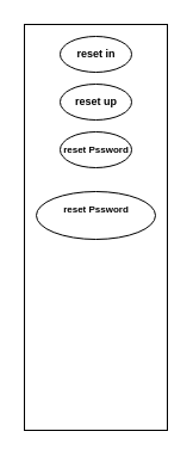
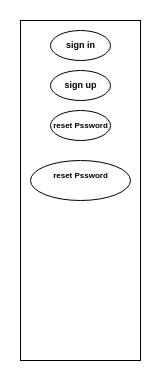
  <mxCell id="0" />
  <mxCell id="1" parent="0" />
  <mxCell id="2" value="" style="rounded=0;whiteSpace=wrap;html=1;" vertex="1" parent="1"><mxGeometry x="20" y="20" width="120" height="340" as="geometry" /></mxCell>
  <mxCell id="3" value="" style="ellipse;whiteSpace=wrap;html=1;" vertex="1" parent="1"><mxGeometry x="50" y="30" width="60" height="30" as="geometry" /></mxCell>
  <mxCell id="4" value="" style="ellipse;whiteSpace=wrap;html=1;" vertex="1" parent="1"><mxGeometry x="50" y="70" width="60" height="30" as="geometry" /></mxCell>
  <mxCell id="5" value="" style="ellipse;whiteSpace=wrap;html=1;" vertex="1" parent="1"><mxGeometry x="50" y="110" width="60" height="30" as="geometry" /></mxCell>
- <mxCell id="6" value="&lt;font style=&quot;font-size: 9px;&quot;&gt;reset in&lt;/font&gt;" style="text;strokeColor=none;fillColor=none;html=1;fontSize=24;fontStyle=1;verticalAlign=middle;align=center;" vertex="1" parent="1"><mxGeometry x="30" y="20" width="100" height="40" as="geometry" /></mxCell>
- <mxCell id="7" value="&lt;font style=&quot;font-size: 9px;&quot;&gt;reset up&lt;/font&gt;" style="text;strokeColor=none;fillColor=none;html=1;fontSize=24;fontStyle=1;verticalAlign=middle;align=center;" vertex="1" parent="1"><mxGeometry x="30" y="60" width="100" height="40" as="geometry" /></mxCell>
+ <mxCell id="6" value="&lt;font style=&quot;font-size: 9px;&quot;&gt;sign in&lt;/font&gt;" style="text;strokeColor=none;fillColor=none;html=1;fontSize=24;fontStyle=1;verticalAlign=middle;align=center;" vertex="1" parent="1"><mxGeometry x="30" y="20" width="100" height="40" as="geometry" /></mxCell>
+ <mxCell id="7" value="&lt;font style=&quot;font-size: 9px;&quot;&gt;sign up&lt;/font&gt;" style="text;strokeColor=none;fillColor=none;html=1;fontSize=24;fontStyle=1;verticalAlign=middle;align=center;" vertex="1" parent="1"><mxGeometry x="30" y="60" width="100" height="40" as="geometry" /></mxCell>
  <mxCell id="8" value="&lt;font style=&quot;font-size: 8px;&quot;&gt;reset Pssword&lt;/font&gt;" style="text;strokeColor=none;fillColor=none;html=1;fontSize=24;fontStyle=1;verticalAlign=middle;align=center;" vertex="1" parent="1"><mxGeometry x="30" y="100" width="100" height="40" as="geometry" /></mxCell>
  <mxCell id="9" value="" style="ellipse;whiteSpace=wrap;html=1;" vertex="1" parent="1"><mxGeometry x="30" y="160" width="100" height="40" as="geometry" /></mxCell>
  <mxCell id="10" value="&lt;font style=&quot;font-size: 8px;&quot;&gt;reset Pssword&lt;/font&gt;" style="text;strokeColor=none;fillColor=none;html=1;fontSize=24;fontStyle=1;verticalAlign=middle;align=center;" vertex="1" parent="1"><mxGeometry x="30" y="150" width="100" height="40" as="geometry" /></mxCell>
